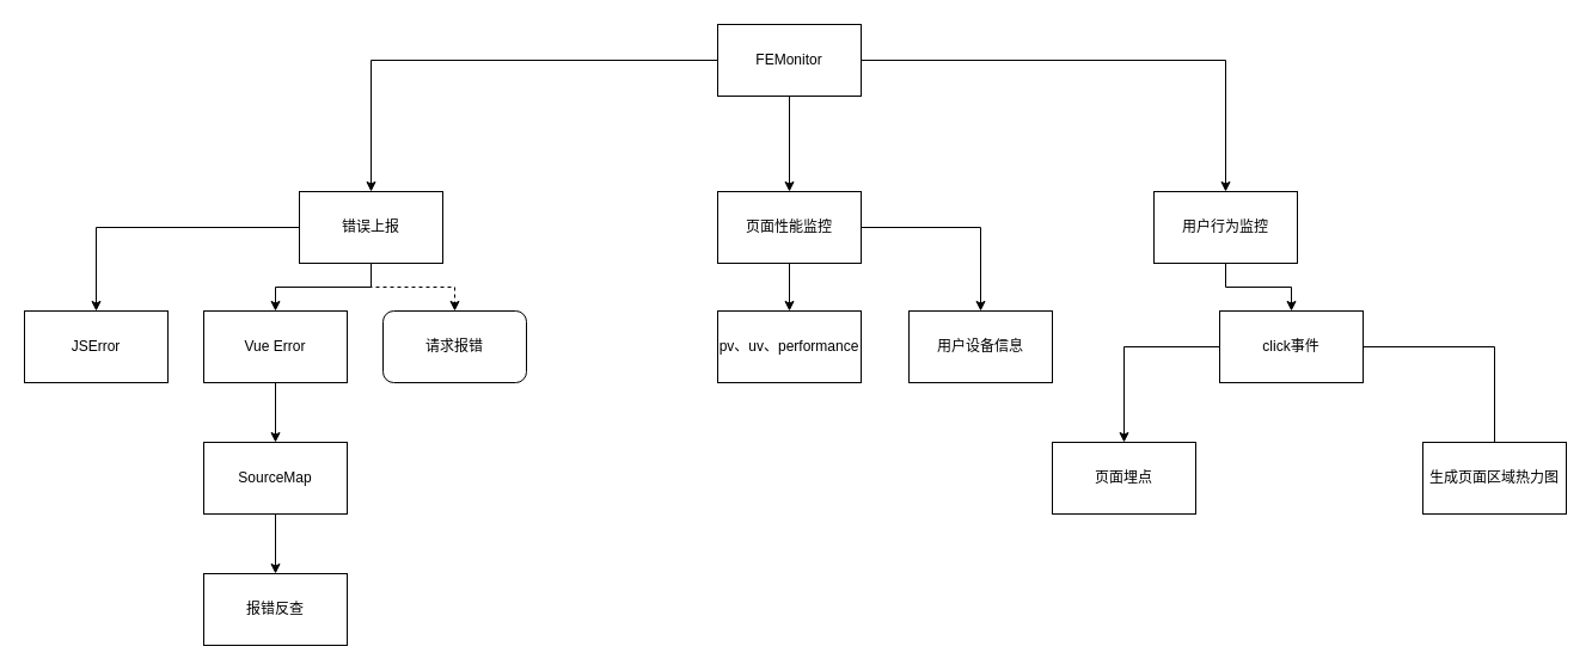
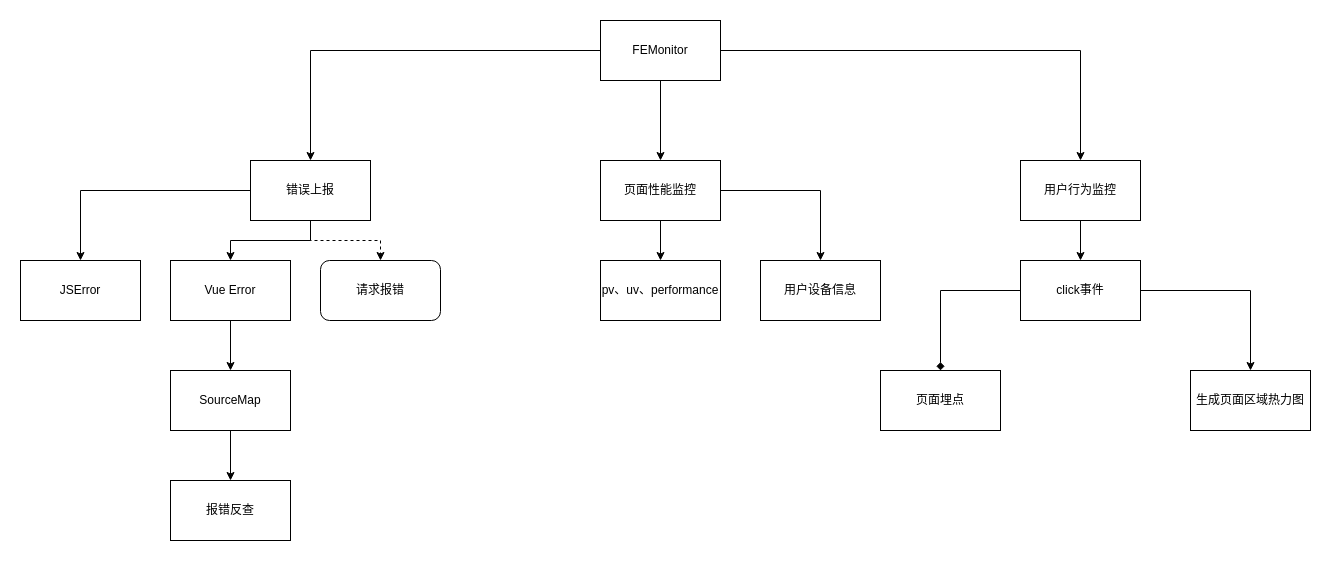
  <mxCell id="0" />
  <mxCell id="1" parent="0" />
  <mxCell id="2" value="" style="edgeStyle=orthogonalEdgeStyle;rounded=0;orthogonalLoop=1;jettySize=auto;html=1;" parent="1" source="5" target="21" edge="1"><mxGeometry relative="1" as="geometry" /></mxCell>
  <mxCell id="3" value="" style="edgeStyle=orthogonalEdgeStyle;rounded=0;orthogonalLoop=1;jettySize=auto;html=1;" parent="1" source="5" target="15" edge="1"><mxGeometry relative="1" as="geometry" /></mxCell>
  <mxCell id="4" value="" style="edgeStyle=orthogonalEdgeStyle;rounded=0;orthogonalLoop=1;jettySize=auto;html=1;" parent="1" source="5" target="7" edge="1"><mxGeometry relative="1" as="geometry" /></mxCell>
  <mxCell id="5" value="FEMonitor" style="rounded=0;whiteSpace=wrap;html=1;" parent="1" vertex="1"><mxGeometry x="600" y="20" width="120" height="60" as="geometry" /></mxCell>
  <mxCell id="6" value="" style="edgeStyle=orthogonalEdgeStyle;rounded=0;orthogonalLoop=1;jettySize=auto;html=1;" parent="1" source="7" target="10" edge="1"><mxGeometry relative="1" as="geometry" /></mxCell>
- <mxCell id="7" value="用户行为监控" style="rounded=0;whiteSpace=wrap;html=1;" parent="1" vertex="1"><mxGeometry x="965" y="160" width="120" height="60" as="geometry" /></mxCell>
- <mxCell id="8" value="" style="edgeStyle=orthogonalEdgeStyle;rounded=0;orthogonalLoop=1;jettySize=auto;html=1;" parent="1" source="10" target="12" edge="1"><mxGeometry relative="1" as="geometry" /></mxCell>
- <mxCell id="9" value="" style="edgeStyle=orthogonalEdgeStyle;rounded=0;orthogonalLoop=1;jettySize=auto;html=1;endArrow=none;" parent="1" source="10" target="11" edge="1"><mxGeometry relative="1" as="geometry" /></mxCell>
+ <mxCell id="7" value="用户行为监控" style="rounded=0;whiteSpace=wrap;html=1;" parent="1" vertex="1"><mxGeometry x="1020" y="160" width="120" height="60" as="geometry" /></mxCell>
+ <mxCell id="8" value="" style="edgeStyle=orthogonalEdgeStyle;rounded=0;orthogonalLoop=1;jettySize=auto;html=1;endArrow=diamond;" parent="1" source="10" target="12" edge="1"><mxGeometry relative="1" as="geometry" /></mxCell>
+ <mxCell id="9" value="" style="edgeStyle=orthogonalEdgeStyle;rounded=0;orthogonalLoop=1;jettySize=auto;html=1;" parent="1" source="10" target="11" edge="1"><mxGeometry relative="1" as="geometry" /></mxCell>
  <mxCell id="10" value="click事件" style="rounded=0;whiteSpace=wrap;html=1;" parent="1" vertex="1"><mxGeometry x="1020" y="260" width="120" height="60" as="geometry" /></mxCell>
  <mxCell id="11" value="生成页面区域热力图" style="rounded=0;whiteSpace=wrap;html=1;" parent="1" vertex="1"><mxGeometry x="1190" y="370" width="120" height="60" as="geometry" /></mxCell>
  <mxCell id="12" value="页面埋点" style="rounded=0;whiteSpace=wrap;html=1;" parent="1" vertex="1"><mxGeometry x="880" y="370" width="120" height="60" as="geometry" /></mxCell>
  <mxCell id="13" value="" style="edgeStyle=orthogonalEdgeStyle;rounded=0;orthogonalLoop=1;jettySize=auto;html=1;" parent="1" source="15" target="17" edge="1"><mxGeometry relative="1" as="geometry" /></mxCell>
  <mxCell id="14" value="" style="edgeStyle=orthogonalEdgeStyle;rounded=0;orthogonalLoop=1;jettySize=auto;html=1;" parent="1" source="15" target="16" edge="1"><mxGeometry relative="1" as="geometry" /></mxCell>
  <mxCell id="15" value="页面性能监控" style="rounded=0;whiteSpace=wrap;html=1;" parent="1" vertex="1"><mxGeometry x="600" y="160" width="120" height="60" as="geometry" /></mxCell>
  <mxCell id="16" value="用户设备信息" style="rounded=0;whiteSpace=wrap;html=1;" parent="1" vertex="1"><mxGeometry x="760" y="260" width="120" height="60" as="geometry" /></mxCell>
  <mxCell id="17" value="pv、uv、performance" style="rounded=0;whiteSpace=wrap;html=1;" parent="1" vertex="1"><mxGeometry x="600" y="260" width="120" height="60" as="geometry" /></mxCell>
  <mxCell id="18" value="" style="edgeStyle=orthogonalEdgeStyle;rounded=0;orthogonalLoop=1;jettySize=auto;html=1;" parent="1" source="21" target="28" edge="1"><mxGeometry relative="1" as="geometry" /></mxCell>
  <mxCell id="19" value="" style="edgeStyle=orthogonalEdgeStyle;rounded=0;orthogonalLoop=1;jettySize=auto;html=1;" parent="1" source="21" target="24" edge="1"><mxGeometry relative="1" as="geometry" /></mxCell>
  <mxCell id="20" value="" style="edgeStyle=orthogonalEdgeStyle;rounded=0;orthogonalLoop=1;jettySize=auto;html=1;dashed=1;" parent="1" source="21" target="22" edge="1"><mxGeometry relative="1" as="geometry" /></mxCell>
  <mxCell id="21" value="错误上报" style="rounded=0;whiteSpace=wrap;html=1;" parent="1" vertex="1"><mxGeometry x="250" y="160" width="120" height="60" as="geometry" /></mxCell>
  <mxCell id="22" value="请求报错" style="whiteSpace=wrap;html=1;rounded=1;" parent="1" vertex="1"><mxGeometry x="320" y="260" width="120" height="60" as="geometry" /></mxCell>
  <mxCell id="23" value="" style="edgeStyle=orthogonalEdgeStyle;rounded=0;orthogonalLoop=1;jettySize=auto;html=1;" parent="1" source="24" target="26" edge="1"><mxGeometry relative="1" as="geometry" /></mxCell>
  <mxCell id="24" value="Vue Error" style="rounded=0;whiteSpace=wrap;html=1;" parent="1" vertex="1"><mxGeometry x="170" y="260" width="120" height="60" as="geometry" /></mxCell>
  <mxCell id="25" value="" style="edgeStyle=orthogonalEdgeStyle;rounded=0;orthogonalLoop=1;jettySize=auto;html=1;" parent="1" source="26" target="27" edge="1"><mxGeometry relative="1" as="geometry" /></mxCell>
  <mxCell id="26" value="SourceMap" style="rounded=0;whiteSpace=wrap;html=1;" parent="1" vertex="1"><mxGeometry x="170" y="370" width="120" height="60" as="geometry" /></mxCell>
  <mxCell id="27" value="报错反查" style="rounded=0;whiteSpace=wrap;html=1;" parent="1" vertex="1"><mxGeometry x="170" y="480" width="120" height="60" as="geometry" /></mxCell>
  <mxCell id="28" value="JSError" style="rounded=0;whiteSpace=wrap;html=1;" parent="1" vertex="1"><mxGeometry x="20" y="260" width="120" height="60" as="geometry" /></mxCell>
  <mxCell id="29" style="edgeStyle=orthogonalEdgeStyle;rounded=0;orthogonalLoop=1;jettySize=auto;html=1;exitX=0.5;exitY=1;exitDx=0;exitDy=0;" parent="1" source="27" target="27" edge="1"><mxGeometry relative="1" as="geometry" /></mxCell>
